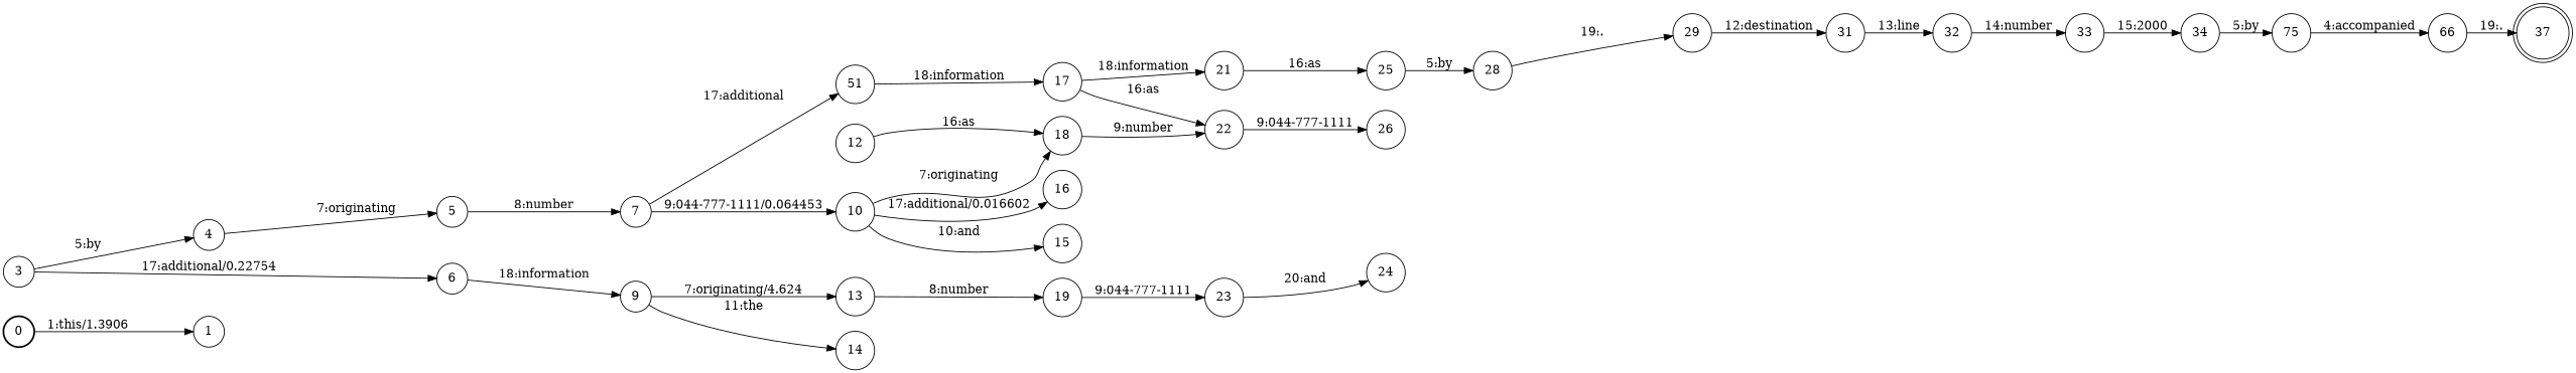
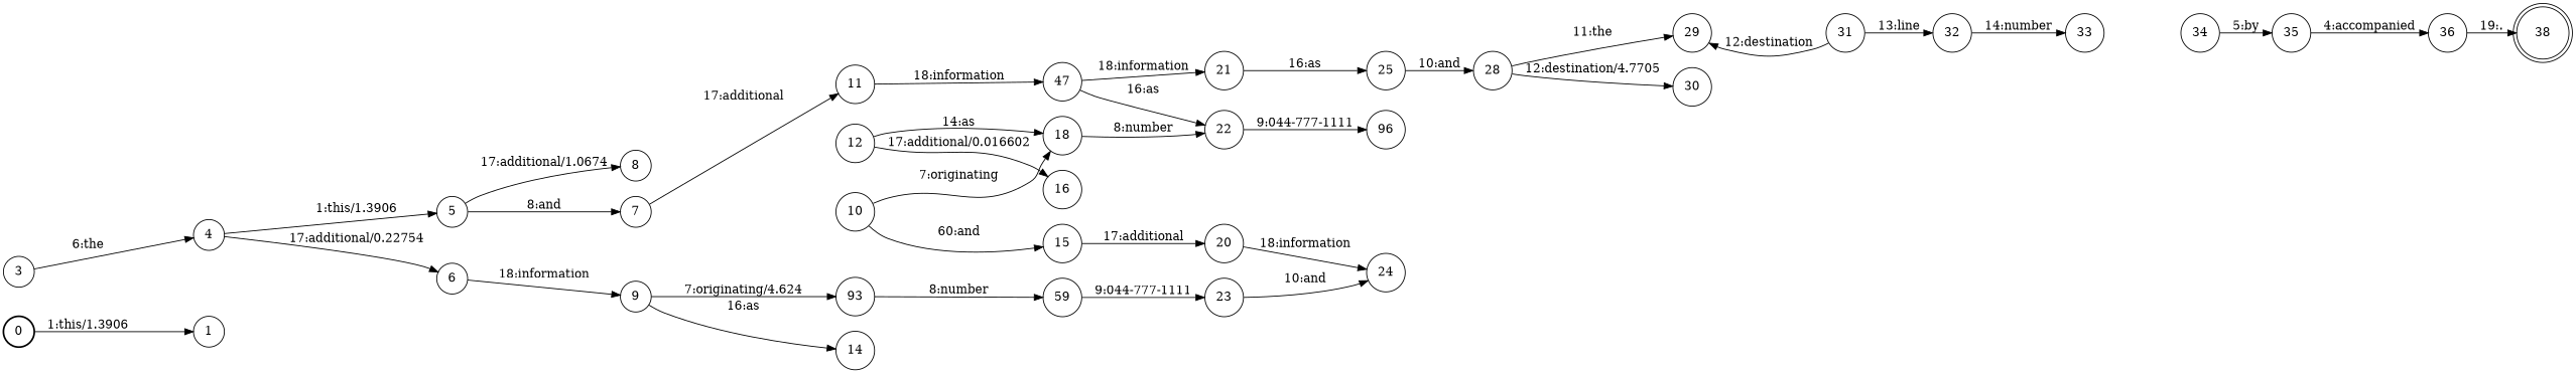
  digraph {
    nodesep=0.25
    rankdir=LR
    ranksep=0.4
    node [fontsize=14 shape=circle style=solid]
    edge [fontsize=14]
    n1 [label=0 style=bold]
    n2 [label=1]
    n3 [label=3]
    n4 [label=4]
    n5 [label=5]
    n6 [label=6]
    n7 [label=7]
+   n8 [label=8]
    n9 [label=9]
    n10 [label=10]
-   n11 [label=51]
-   n12 [label=13]
+   n11 [label=11]
+   n12 [label=93]
    n13 [label=14]
    n14 [label=15]
    n15 [label=16]
    n16 [label=18]
-   n17 [label=17]
+   n17 [label=47]
    n18 [label=12]
-   n19 [label=19]
+   n19 [label=59]
+   n20 [label=20]
    n21 [label=21]
    n22 [label=22]
    n23 [label=23]
    n24 [label=24]
    n25 [label=25]
-   n26 [label=26]
+   n26 [label=96]
    n27 [label=28]
    n28 [label=29]
+   n29 [label=30]
    n30 [label=31]
    n31 [label=32]
    n32 [label=33]
    n33 [label=34]
-   n34 [label=75]
-   n35 [label=66]
-   n36 [label=37 shape=doublecircle]
+   n34 [label=35]
+   n35 [label=36]
+   n36 [label=38 shape=doublecircle]
    n1 -> n2 [label="1:this/1.3906"]
-   n3 -> n4 [label="5:by"]
-   n4 -> n5 [label="7:originating"]
-   n3 -> n6 [label="17:additional/0.22754"]
-   n5 -> n7 [label="8:number"]
+   n3 -> n4 [label="6:the"]
+   n4 -> n5 [label="1:this/1.3906"]
+   n4 -> n6 [label="17:additional/0.22754"]
+   n5 -> n7 [label="8:and"]
+   n5 -> n8 [label="17:additional/1.0674"]
    n6 -> n9 [label="18:information"]
-   n7 -> n10 [label="9:044-777-1111/0.064453"]
    n7 -> n11 [label="17:additional"]
    n9 -> n12 [label="7:originating/4.624"]
-   n9 -> n13 [label="11:the"]
-   n10 -> n14 [label="10:and"]
-   n10 -> n15 [label="17:additional/0.016602"]
+   n9 -> n13 [label="16:as"]
+   n10 -> n14 [label="60:and"]
+   n18 -> n15 [label="17:additional/0.016602"]
    n10 -> n16 [label="7:originating"]
    n11 -> n17 [label="18:information"]
    n12 -> n19 [label="8:number"]
-   n16 -> n22 [label="9:number"]
+   n14 -> n20 [label="17:additional"]
+   n16 -> n22 [label="8:number"]
    n17 -> n21 [label="18:information"]
    n17 -> n22 [label="16:as"]
-   n18 -> n16 [label="16:as"]
+   n18 -> n16 [label="14:as"]
    n19 -> n23 [label="9:044-777-1111"]
+   n20 -> n24 [label="18:information"]
    n21 -> n25 [label="16:as"]
    n22 -> n26 [label="9:044-777-1111"]
-   n23 -> n24 [label="20:and"]
-   n25 -> n27 [label="5:by"]
-   n27 -> n28 [label="19:."]
-   n28 -> n30 [label="12:destination"]
+   n23 -> n24 [label="10:and"]
+   n25 -> n27 [label="10:and"]
+   n27 -> n28 [label="11:the"]
+   n27 -> n29 [label="12:destination/4.7705"]
+   n30 -> n28 [label="12:destination"]
    n30 -> n31 [label="13:line"]
    n31 -> n32 [label="14:number"]
-   n32 -> n33 [label="15:2000"]
    n33 -> n34 [label="5:by"]
    n34 -> n35 [label="4:accompanied"]
    n35 -> n36 [label="19:."]
  }
